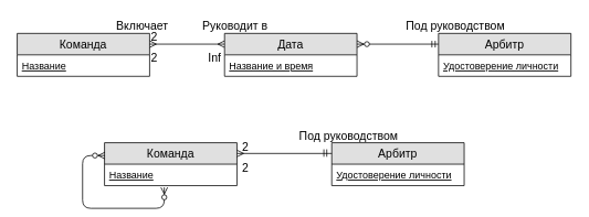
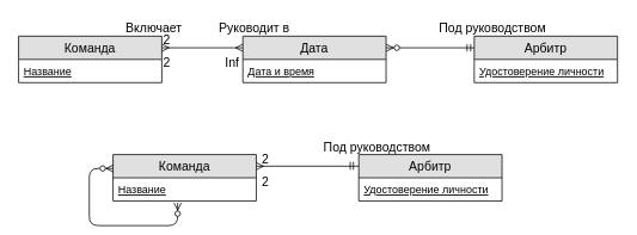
  <mxCell id="0" />
  <mxCell id="1" parent="0" />
  <mxCell id="2" value="Команда" style="swimlane;fontStyle=0;childLayout=stackLayout;horizontal=1;startSize=26;fillColor=#e0e0e0;horizontalStack=0;resizeParent=1;resizeParentMax=0;resizeLast=0;collapsible=1;marginBottom=0;swimlaneFillColor=#ffffff;align=center;fontSize=14;" parent="1" vertex="1"><mxGeometry x="20" y="40" width="160" height="52" as="geometry" /></mxCell>
  <mxCell id="3" value="Название" style="text;strokeColor=none;fillColor=none;spacingLeft=4;spacingRight=4;overflow=hidden;rotatable=0;points=[[0,0.5],[1,0.5]];portConstraint=eastwest;fontSize=12;fontStyle=4" parent="2" vertex="1"><mxGeometry y="26" width="160" height="26" as="geometry" /></mxCell>
  <mxCell id="4" value="" style="fontSize=12;html=1;endArrow=ERmany;startArrow=ERmany;exitX=1;exitY=0.25;exitDx=0;exitDy=0;entryX=0;entryY=0.25;entryDx=0;entryDy=0;" parent="1" source="2" target="5" edge="1"><mxGeometry width="100" height="100" relative="1" as="geometry"><mxPoint x="-16" y="289" as="sourcePoint" /><mxPoint x="84" y="189" as="targetPoint" /></mxGeometry></mxCell>
  <mxCell id="5" value="Дата" style="swimlane;fontStyle=0;childLayout=stackLayout;horizontal=1;startSize=26;fillColor=#e0e0e0;horizontalStack=0;resizeParent=1;resizeParentMax=0;resizeLast=0;collapsible=1;marginBottom=0;swimlaneFillColor=#ffffff;align=center;fontSize=14;" parent="1" vertex="1"><mxGeometry x="270.5" y="40" width="160" height="52" as="geometry" /></mxCell>
- <mxCell id="6" value="Название и время" style="text;strokeColor=none;fillColor=none;spacingLeft=4;spacingRight=4;overflow=hidden;rotatable=0;points=[[0,0.5],[1,0.5]];portConstraint=eastwest;fontSize=12;fontStyle=4" parent="5" vertex="1"><mxGeometry y="26" width="160" height="26" as="geometry" /></mxCell>
+ <mxCell id="6" value="Дата и время" style="text;strokeColor=none;fillColor=none;spacingLeft=4;spacingRight=4;overflow=hidden;rotatable=0;points=[[0,0.5],[1,0.5]];portConstraint=eastwest;fontSize=12;fontStyle=4" parent="5" vertex="1"><mxGeometry y="26" width="160" height="26" as="geometry" /></mxCell>
  <mxCell id="7" value="&lt;font style=&quot;font-size: 14px&quot;&gt;2&lt;/font&gt;" style="text;html=1;resizable=0;points=[];autosize=1;align=left;verticalAlign=top;spacingTop=-4;" parent="1" vertex="1"><mxGeometry x="180" y="59" width="18" height="14" as="geometry" /></mxCell>
  <mxCell id="8" value="Арбитр" style="swimlane;fontStyle=0;childLayout=stackLayout;horizontal=1;startSize=26;fillColor=#e0e0e0;horizontalStack=0;resizeParent=1;resizeParentMax=0;resizeLast=0;collapsible=1;marginBottom=0;swimlaneFillColor=#ffffff;align=center;fontSize=14;" parent="1" vertex="1"><mxGeometry x="529" y="40" width="160" height="52" as="geometry" /></mxCell>
  <mxCell id="9" value="Удостоверение личности" style="text;strokeColor=none;fillColor=none;spacingLeft=4;spacingRight=4;overflow=hidden;rotatable=0;points=[[0,0.5],[1,0.5]];portConstraint=eastwest;fontSize=12;fontStyle=4" parent="8" vertex="1"><mxGeometry y="26" width="160" height="26" as="geometry" /></mxCell>
  <mxCell id="10" value="" style="fontSize=12;html=1;endArrow=ERzeroToMany;startArrow=ERmandOne;exitX=0;exitY=0.25;exitDx=0;exitDy=0;entryX=1;entryY=0.25;entryDx=0;entryDy=0;" parent="1" source="8" target="5" edge="1"><mxGeometry width="100" height="100" relative="1" as="geometry"><mxPoint x="456" y="129" as="sourcePoint" /><mxPoint x="508" y="158" as="targetPoint" /></mxGeometry></mxCell>
  <mxCell id="11" value="&lt;font style=&quot;font-size: 14px&quot;&gt;Под руководством&lt;/font&gt;" style="text;html=1;resizable=0;points=[];autosize=1;align=left;verticalAlign=top;spacingTop=-4;" parent="1" vertex="1"><mxGeometry x="359" y="152.5" width="129" height="14" as="geometry" /></mxCell>
  <mxCell id="12" value="&lt;font style=&quot;font-size: 14px&quot;&gt;Руководит в&lt;/font&gt;" style="text;html=1;resizable=0;points=[];autosize=1;align=left;verticalAlign=top;spacingTop=-4;" parent="1" vertex="1"><mxGeometry x="242" y="20" width="87" height="14" as="geometry" /></mxCell>
  <mxCell id="13" value="&lt;font style=&quot;font-size: 14px&quot;&gt;Включает&lt;/font&gt;" style="text;html=1;resizable=0;points=[];autosize=1;align=left;verticalAlign=top;spacingTop=-4;" parent="1" vertex="1"><mxGeometry x="138" y="20" width="73" height="14" as="geometry" /></mxCell>
  <mxCell id="14" value="Команда" style="swimlane;fontStyle=0;childLayout=stackLayout;horizontal=1;startSize=26;fillColor=#e0e0e0;horizontalStack=0;resizeParent=1;resizeParentMax=0;resizeLast=0;collapsible=1;marginBottom=0;swimlaneFillColor=#ffffff;align=center;fontSize=14;" parent="1" vertex="1"><mxGeometry x="125.5" y="172.5" width="160" height="52" as="geometry" /></mxCell>
  <mxCell id="15" value="Название" style="text;strokeColor=none;fillColor=none;spacingLeft=4;spacingRight=4;overflow=hidden;rotatable=0;points=[[0,0.5],[1,0.5]];portConstraint=eastwest;fontSize=12;fontStyle=4" parent="14" vertex="1"><mxGeometry y="26" width="160" height="26" as="geometry" /></mxCell>
  <mxCell id="16" value="" style="fontSize=12;html=1;endArrow=ERzeroToMany;endFill=1;startArrow=ERzeroToMany;edgeStyle=orthogonalEdgeStyle;entryX=0.451;entryY=1.081;entryDx=0;entryDy=0;entryPerimeter=0;exitX=0.003;exitY=0.298;exitDx=0;exitDy=0;exitPerimeter=0;" parent="14" source="14" target="15" edge="1"><mxGeometry width="100" height="100" relative="1" as="geometry"><mxPoint x="-7.5" y="15.5" as="sourcePoint" /><mxPoint x="72" y="84" as="targetPoint" /><Array as="points"><mxPoint x="-26.5" y="15.5" /><mxPoint x="-26.5" y="79.5" /><mxPoint x="72.5" y="79.5" /></Array></mxGeometry></mxCell>
  <mxCell id="17" value="Арбитр" style="swimlane;fontStyle=0;childLayout=stackLayout;horizontal=1;startSize=26;fillColor=#e0e0e0;horizontalStack=0;resizeParent=1;resizeParentMax=0;resizeLast=0;collapsible=1;marginBottom=0;swimlaneFillColor=#ffffff;align=center;fontSize=14;" parent="1" vertex="1"><mxGeometry x="400" y="172.5" width="160" height="52" as="geometry" /></mxCell>
  <mxCell id="18" value="Удостоверение личности" style="text;strokeColor=none;fillColor=none;spacingLeft=4;spacingRight=4;overflow=hidden;rotatable=0;points=[[0,0.5],[1,0.5]];portConstraint=eastwest;fontSize=12;fontStyle=4" parent="17" vertex="1"><mxGeometry y="26" width="160" height="26" as="geometry" /></mxCell>
  <mxCell id="19" value="" style="fontSize=12;html=1;endArrow=ERmany;entryX=1;entryY=0.25;entryDx=0;entryDy=0;exitX=0;exitY=0.25;exitDx=0;exitDy=0;" parent="1" source="17" target="14" edge="1"><mxGeometry width="100" height="100" relative="1" as="geometry"><mxPoint x="344" y="235" as="sourcePoint" /><mxPoint x="310" y="199" as="targetPoint" /></mxGeometry></mxCell>
  <mxCell id="20" value="" style="endArrow=none;html=1;" parent="1" edge="1"><mxGeometry width="50" height="50" relative="1" as="geometry"><mxPoint x="394" y="189.5" as="sourcePoint" /><mxPoint x="394" y="180.5" as="targetPoint" /></mxGeometry></mxCell>
  <mxCell id="21" value="" style="endArrow=none;html=1;" parent="1" edge="1"><mxGeometry width="50" height="50" relative="1" as="geometry"><mxPoint x="390.5" y="189.5" as="sourcePoint" /><mxPoint x="390.5" y="180.5" as="targetPoint" /></mxGeometry></mxCell>
  <mxCell id="22" value="&lt;font style=&quot;font-size: 14px&quot;&gt;2&lt;/font&gt;" style="text;html=1;resizable=0;points=[];autosize=1;align=left;verticalAlign=top;spacingTop=-4;" parent="1" vertex="1"><mxGeometry x="289.5" y="191.5" width="18" height="14" as="geometry" /></mxCell>
  <mxCell id="23" value="&lt;font style=&quot;font-size: 14px&quot;&gt;2&lt;/font&gt;" style="text;html=1;resizable=0;points=[];autosize=1;align=left;verticalAlign=top;spacingTop=-4;" vertex="1" parent="1"><mxGeometry x="180" y="33" width="18" height="14" as="geometry" /></mxCell>
  <mxCell id="24" value="&lt;span style=&quot;font-size: 14px&quot;&gt;Inf&lt;/span&gt;" style="text;html=1;resizable=0;points=[];autosize=1;align=left;verticalAlign=top;spacingTop=-4;" vertex="1" parent="1"><mxGeometry x="249" y="59" width="25" height="14" as="geometry" /></mxCell>
  <mxCell id="25" value="&lt;font style=&quot;font-size: 14px&quot;&gt;2&lt;/font&gt;" style="text;html=1;resizable=0;points=[];autosize=1;align=left;verticalAlign=top;spacingTop=-4;" vertex="1" parent="1"><mxGeometry x="289.5" y="166.5" width="18" height="14" as="geometry" /></mxCell>
  <mxCell id="26" value="&lt;font style=&quot;font-size: 14px&quot;&gt;Под руководством&lt;/font&gt;" style="text;html=1;resizable=0;points=[];autosize=1;align=left;verticalAlign=top;spacingTop=-4;" vertex="1" parent="1"><mxGeometry x="488" y="20" width="129" height="14" as="geometry" /></mxCell>
